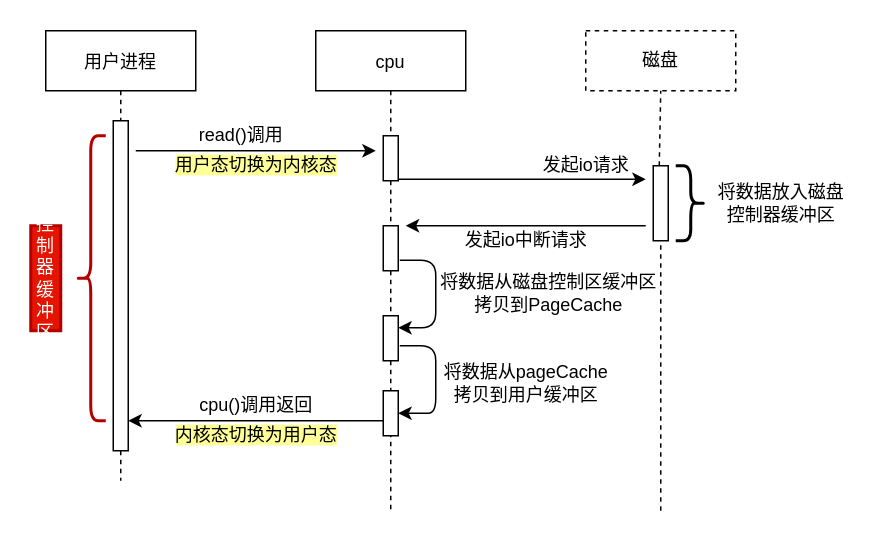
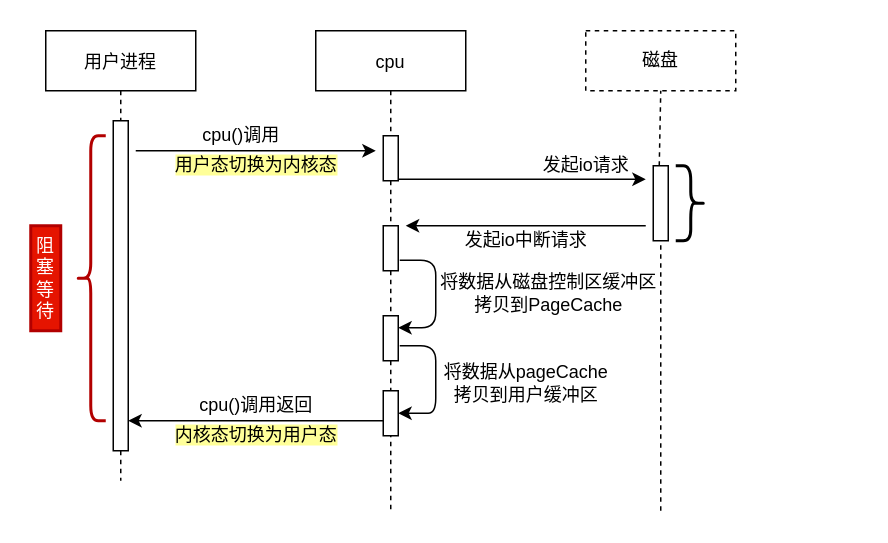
  <mxCell id="0" />
  <mxCell id="1" parent="0" />
  <mxCell id="2" value="用户进程" style="shape=umlLifeline;perimeter=lifelinePerimeter;container=1;collapsible=0;recursiveResize=0;rounded=0;shadow=0;strokeWidth=1;" parent="1" vertex="1"><mxGeometry x="30" y="20" width="100" height="300" as="geometry" /></mxCell>
  <mxCell id="3" value="" style="points=[];perimeter=orthogonalPerimeter;rounded=0;shadow=0;strokeWidth=1;" parent="2" vertex="1"><mxGeometry x="45" y="60" width="10" height="220" as="geometry" /></mxCell>
  <mxCell id="4" value="cpu" style="shape=umlLifeline;perimeter=lifelinePerimeter;container=1;collapsible=0;recursiveResize=0;rounded=0;shadow=0;strokeWidth=1;" parent="1" vertex="1"><mxGeometry x="210" y="20" width="100" height="320" as="geometry" /></mxCell>
  <mxCell id="5" value="" style="points=[];perimeter=orthogonalPerimeter;rounded=0;shadow=0;strokeWidth=1;" parent="4" vertex="1"><mxGeometry x="45" y="70" width="10" height="30" as="geometry" /></mxCell>
  <mxCell id="6" value="磁盘" style="rounded=0;whiteSpace=wrap;html=1;dashed=1;" vertex="1" parent="1"><mxGeometry x="390" y="20" width="100" height="40" as="geometry" /></mxCell>
  <mxCell id="7" value="" style="shape=curlyBracket;whiteSpace=wrap;html=1;rounded=1;fillColor=#e51400;strokeColor=#B20000;fontColor=#ffffff;strokeWidth=2;" vertex="1" parent="1"><mxGeometry x="50" y="90" width="20" height="190" as="geometry" /></mxCell>
- <mxCell id="8" value="控制器缓冲区" style="rounded=0;whiteSpace=wrap;html=1;strokeWidth=2;fillColor=#e51400;strokeColor=#B20000;fontColor=#ffffff;" vertex="1" parent="1"><mxGeometry x="20" y="150" width="20" height="70" as="geometry" /></mxCell>
+ <mxCell id="8" value="阻塞等待" style="rounded=0;whiteSpace=wrap;html=1;strokeWidth=2;fillColor=#e51400;strokeColor=#B20000;fontColor=#ffffff;" vertex="1" parent="1"><mxGeometry x="20" y="150" width="20" height="70" as="geometry" /></mxCell>
  <mxCell id="9" value="&lt;span style=&quot;background-color: rgb(255 , 255 , 153)&quot;&gt;用户态切换为内核态&lt;/span&gt;" style="text;html=1;align=center;verticalAlign=middle;resizable=0;points=[];autosize=1;strokeColor=none;" vertex="1" parent="1"><mxGeometry x="110" y="100" width="120" height="20" as="geometry" /></mxCell>
  <mxCell id="10" value="" style="endArrow=classic;html=1;" edge="1" parent="1"><mxGeometry width="50" height="50" relative="1" as="geometry"><mxPoint x="90" y="100" as="sourcePoint" /><mxPoint x="250" y="100" as="targetPoint" /></mxGeometry></mxCell>
- <mxCell id="11" value="read()调用" style="text;html=1;align=center;verticalAlign=middle;resizable=0;points=[];autosize=1;strokeColor=none;" vertex="1" parent="1"><mxGeometry x="125" y="80" width="70" height="20" as="geometry" /></mxCell>
+ <mxCell id="11" value="cpu()调用" style="text;html=1;align=center;verticalAlign=middle;resizable=0;points=[];autosize=1;strokeColor=none;" vertex="1" parent="1"><mxGeometry x="125" y="80" width="70" height="20" as="geometry" /></mxCell>
  <mxCell id="12" value="" style="points=[];perimeter=orthogonalPerimeter;rounded=0;shadow=0;strokeWidth=1;" vertex="1" parent="1"><mxGeometry x="255" y="260" width="10" height="30" as="geometry" /></mxCell>
  <mxCell id="13" value="" style="endArrow=classic;html=1;" edge="1" parent="1"><mxGeometry width="50" height="50" relative="1" as="geometry"><mxPoint x="255" y="280" as="sourcePoint" /><mxPoint x="85" y="280" as="targetPoint" /></mxGeometry></mxCell>
  <mxCell id="14" value="cpu()调用返回" style="text;html=1;align=center;verticalAlign=middle;resizable=0;points=[];autosize=1;strokeColor=none;" vertex="1" parent="1"><mxGeometry x="120" y="260" width="100" height="20" as="geometry" /></mxCell>
  <mxCell id="15" value="&lt;span style=&quot;background-color: rgb(255 , 255 , 153)&quot;&gt;内核态切换为用户态&lt;/span&gt;" style="text;html=1;align=center;verticalAlign=middle;resizable=0;points=[];autosize=1;strokeColor=none;" vertex="1" parent="1"><mxGeometry x="110" y="280" width="120" height="20" as="geometry" /></mxCell>
  <mxCell id="16" value="" style="points=[];perimeter=orthogonalPerimeter;rounded=0;shadow=0;strokeWidth=1;" vertex="1" parent="1"><mxGeometry x="255" y="150" width="10" height="30" as="geometry" /></mxCell>
  <mxCell id="17" value="" style="points=[];perimeter=orthogonalPerimeter;rounded=0;shadow=0;strokeWidth=1;" vertex="1" parent="1"><mxGeometry x="255" y="210" width="10" height="30" as="geometry" /></mxCell>
  <mxCell id="18" value="" style="points=[];perimeter=orthogonalPerimeter;rounded=0;shadow=0;strokeWidth=1;" vertex="1" parent="1"><mxGeometry x="435" y="110" width="10" height="50" as="geometry" /></mxCell>
  <mxCell id="19" value="" style="shape=curlyBracket;whiteSpace=wrap;html=1;rounded=1;flipH=1;strokeWidth=2;" vertex="1" parent="1"><mxGeometry x="450" y="110" width="20" height="50" as="geometry" /></mxCell>
- <mxCell id="20" value="将数据放入磁盘&lt;br&gt;控制器缓冲区" style="text;html=1;align=center;verticalAlign=middle;resizable=0;points=[];autosize=1;strokeColor=none;" vertex="1" parent="1"><mxGeometry x="470" y="120" width="100" height="30" as="geometry" /></mxCell>
  <mxCell id="21" value="" style="endArrow=classic;html=1;" edge="1" parent="1"><mxGeometry width="50" height="50" relative="1" as="geometry"><mxPoint x="265" y="119" as="sourcePoint" /><mxPoint x="430" y="119" as="targetPoint" /></mxGeometry></mxCell>
  <mxCell id="22" value="" style="endArrow=classic;html=1;" edge="1" parent="1"><mxGeometry width="50" height="50" relative="1" as="geometry"><mxPoint x="430" y="150" as="sourcePoint" /><mxPoint x="270" y="150" as="targetPoint" /></mxGeometry></mxCell>
  <mxCell id="23" value="发起io请求" style="text;html=1;align=center;verticalAlign=middle;resizable=0;points=[];autosize=1;strokeColor=none;" vertex="1" parent="1"><mxGeometry x="355" y="100" width="70" height="20" as="geometry" /></mxCell>
  <mxCell id="24" value="发起io中断请求" style="text;html=1;align=center;verticalAlign=middle;resizable=0;points=[];autosize=1;strokeColor=none;" vertex="1" parent="1"><mxGeometry x="300" y="150" width="100" height="20" as="geometry" /></mxCell>
  <mxCell id="25" value="" style="endArrow=classic;html=1;entryX=1;entryY=0.267;entryDx=0;entryDy=0;entryPerimeter=0;exitX=1.1;exitY=0.767;exitDx=0;exitDy=0;exitPerimeter=0;" edge="1" parent="1" source="16" target="17"><mxGeometry width="50" height="50" relative="1" as="geometry"><mxPoint x="265" y="180" as="sourcePoint" /><mxPoint x="315" y="180" as="targetPoint" /><Array as="points"><mxPoint x="290" y="173" /><mxPoint x="290" y="218" /></Array></mxGeometry></mxCell>
  <mxCell id="26" value="将数据从磁盘控制区缓冲区&lt;br&gt;拷贝到PageCache&lt;br&gt;" style="text;html=1;align=center;verticalAlign=middle;resizable=0;points=[];autosize=1;strokeColor=none;" vertex="1" parent="1"><mxGeometry x="285" y="180" width="160" height="30" as="geometry" /></mxCell>
  <mxCell id="27" value="" style="endArrow=none;dashed=1;html=1;entryX=0.5;entryY=1;entryDx=0;entryDy=0;exitX=0.4;exitY=0;exitDx=0;exitDy=0;exitPerimeter=0;" edge="1" parent="1" source="18" target="6"><mxGeometry width="50" height="50" relative="1" as="geometry"><mxPoint x="300" y="150" as="sourcePoint" /><mxPoint x="350" y="100" as="targetPoint" /></mxGeometry></mxCell>
  <mxCell id="28" value="" style="endArrow=none;dashed=1;html=1;entryX=0.5;entryY=1.02;entryDx=0;entryDy=0;entryPerimeter=0;" edge="1" parent="1" target="18"><mxGeometry width="50" height="50" relative="1" as="geometry"><mxPoint x="440" y="340" as="sourcePoint" /><mxPoint x="350" y="100" as="targetPoint" /></mxGeometry></mxCell>
  <mxCell id="29" value="" style="endArrow=classic;html=1;entryX=1;entryY=0.267;entryDx=0;entryDy=0;entryPerimeter=0;exitX=1.1;exitY=0.767;exitDx=0;exitDy=0;exitPerimeter=0;" edge="1" parent="1"><mxGeometry width="50" height="50" relative="1" as="geometry"><mxPoint x="266" y="230.01" as="sourcePoint" /><mxPoint x="265" y="275.01" as="targetPoint" /><Array as="points"><mxPoint x="290" y="230" /><mxPoint x="290" y="275" /><mxPoint x="280" y="275.01" /></Array></mxGeometry></mxCell>
  <mxCell id="30" value="将数据从pageCache&lt;br&gt;拷贝到用户缓冲区" style="text;html=1;align=center;verticalAlign=middle;resizable=0;points=[];autosize=1;strokeColor=none;" vertex="1" parent="1"><mxGeometry x="290" y="240" width="120" height="30" as="geometry" /></mxCell>
